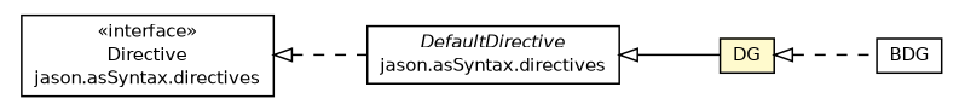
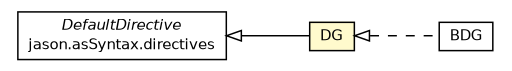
  digraph {
    nodesep=0.25
    rankdir=LR
    ranksep=0.5
    node [fontcolor=black fontname=Helvetica fontsize=10.0 shape=plaintext]
    edge [arrowtail=empty dir=back fontname=Helvetica fontsize=10 headport=p labelfontname=Helvetica labelfontsize=10 style=dashed tailport=p]
-   n1 [label=<<table title="jason.asSyntax.directives.Directive" border="0" cellborder="1" cellspacing="0" cellpadding="2" port="p" href="../../directives/Directive.html"> 		<tr><td><table border="0" cellspacing="0" cellpadding="1"> <tr><td align="center" balign="center"> &#171;interface&#187; </td></tr> <tr><td align="center" balign="center"> Directive </td></tr> <tr><td align="center" balign="center"> jason.asSyntax.directives </td></tr> 		</table></td></tr> 		</table>>]
    n2 [label=<<table title="jason.asSyntax.directives.DefaultDirective" border="0" cellborder="1" cellspacing="0" cellpadding="2" port="p" href="../../directives/DefaultDirective.html"> 		<tr><td><table border="0" cellspacing="0" cellpadding="1"> <tr><td align="center" balign="center"><font face="Helvetica-Oblique"> DefaultDirective </font></td></tr> <tr><td align="center" balign="center"> jason.asSyntax.directives </td></tr> 		</table></td></tr> 		</table>>]
    n3 [label=<<table title="jason.asSyntax.patterns.goal.DG" border="0" cellborder="1" cellspacing="0" cellpadding="2" port="p" bgcolor="lemonChiffon" href="./DG.html"> 		<tr><td><table border="0" cellspacing="0" cellpadding="1"> <tr><td align="center" balign="center"> DG </td></tr> 		</table></td></tr> 		</table>>]
    n4 [label=<<table title="jason.asSyntax.patterns.goal.BDG" border="0" cellborder="1" cellspacing="0" cellpadding="2" port="p" href="./BDG.html"> 		<tr><td><table border="0" cellspacing="0" cellpadding="1"> <tr><td align="center" balign="center"> BDG </td></tr> 		</table></td></tr> 		</table>>]
-   n1 -> n2
    n2 -> n3 [style=""]
    n3 -> n4
  }
